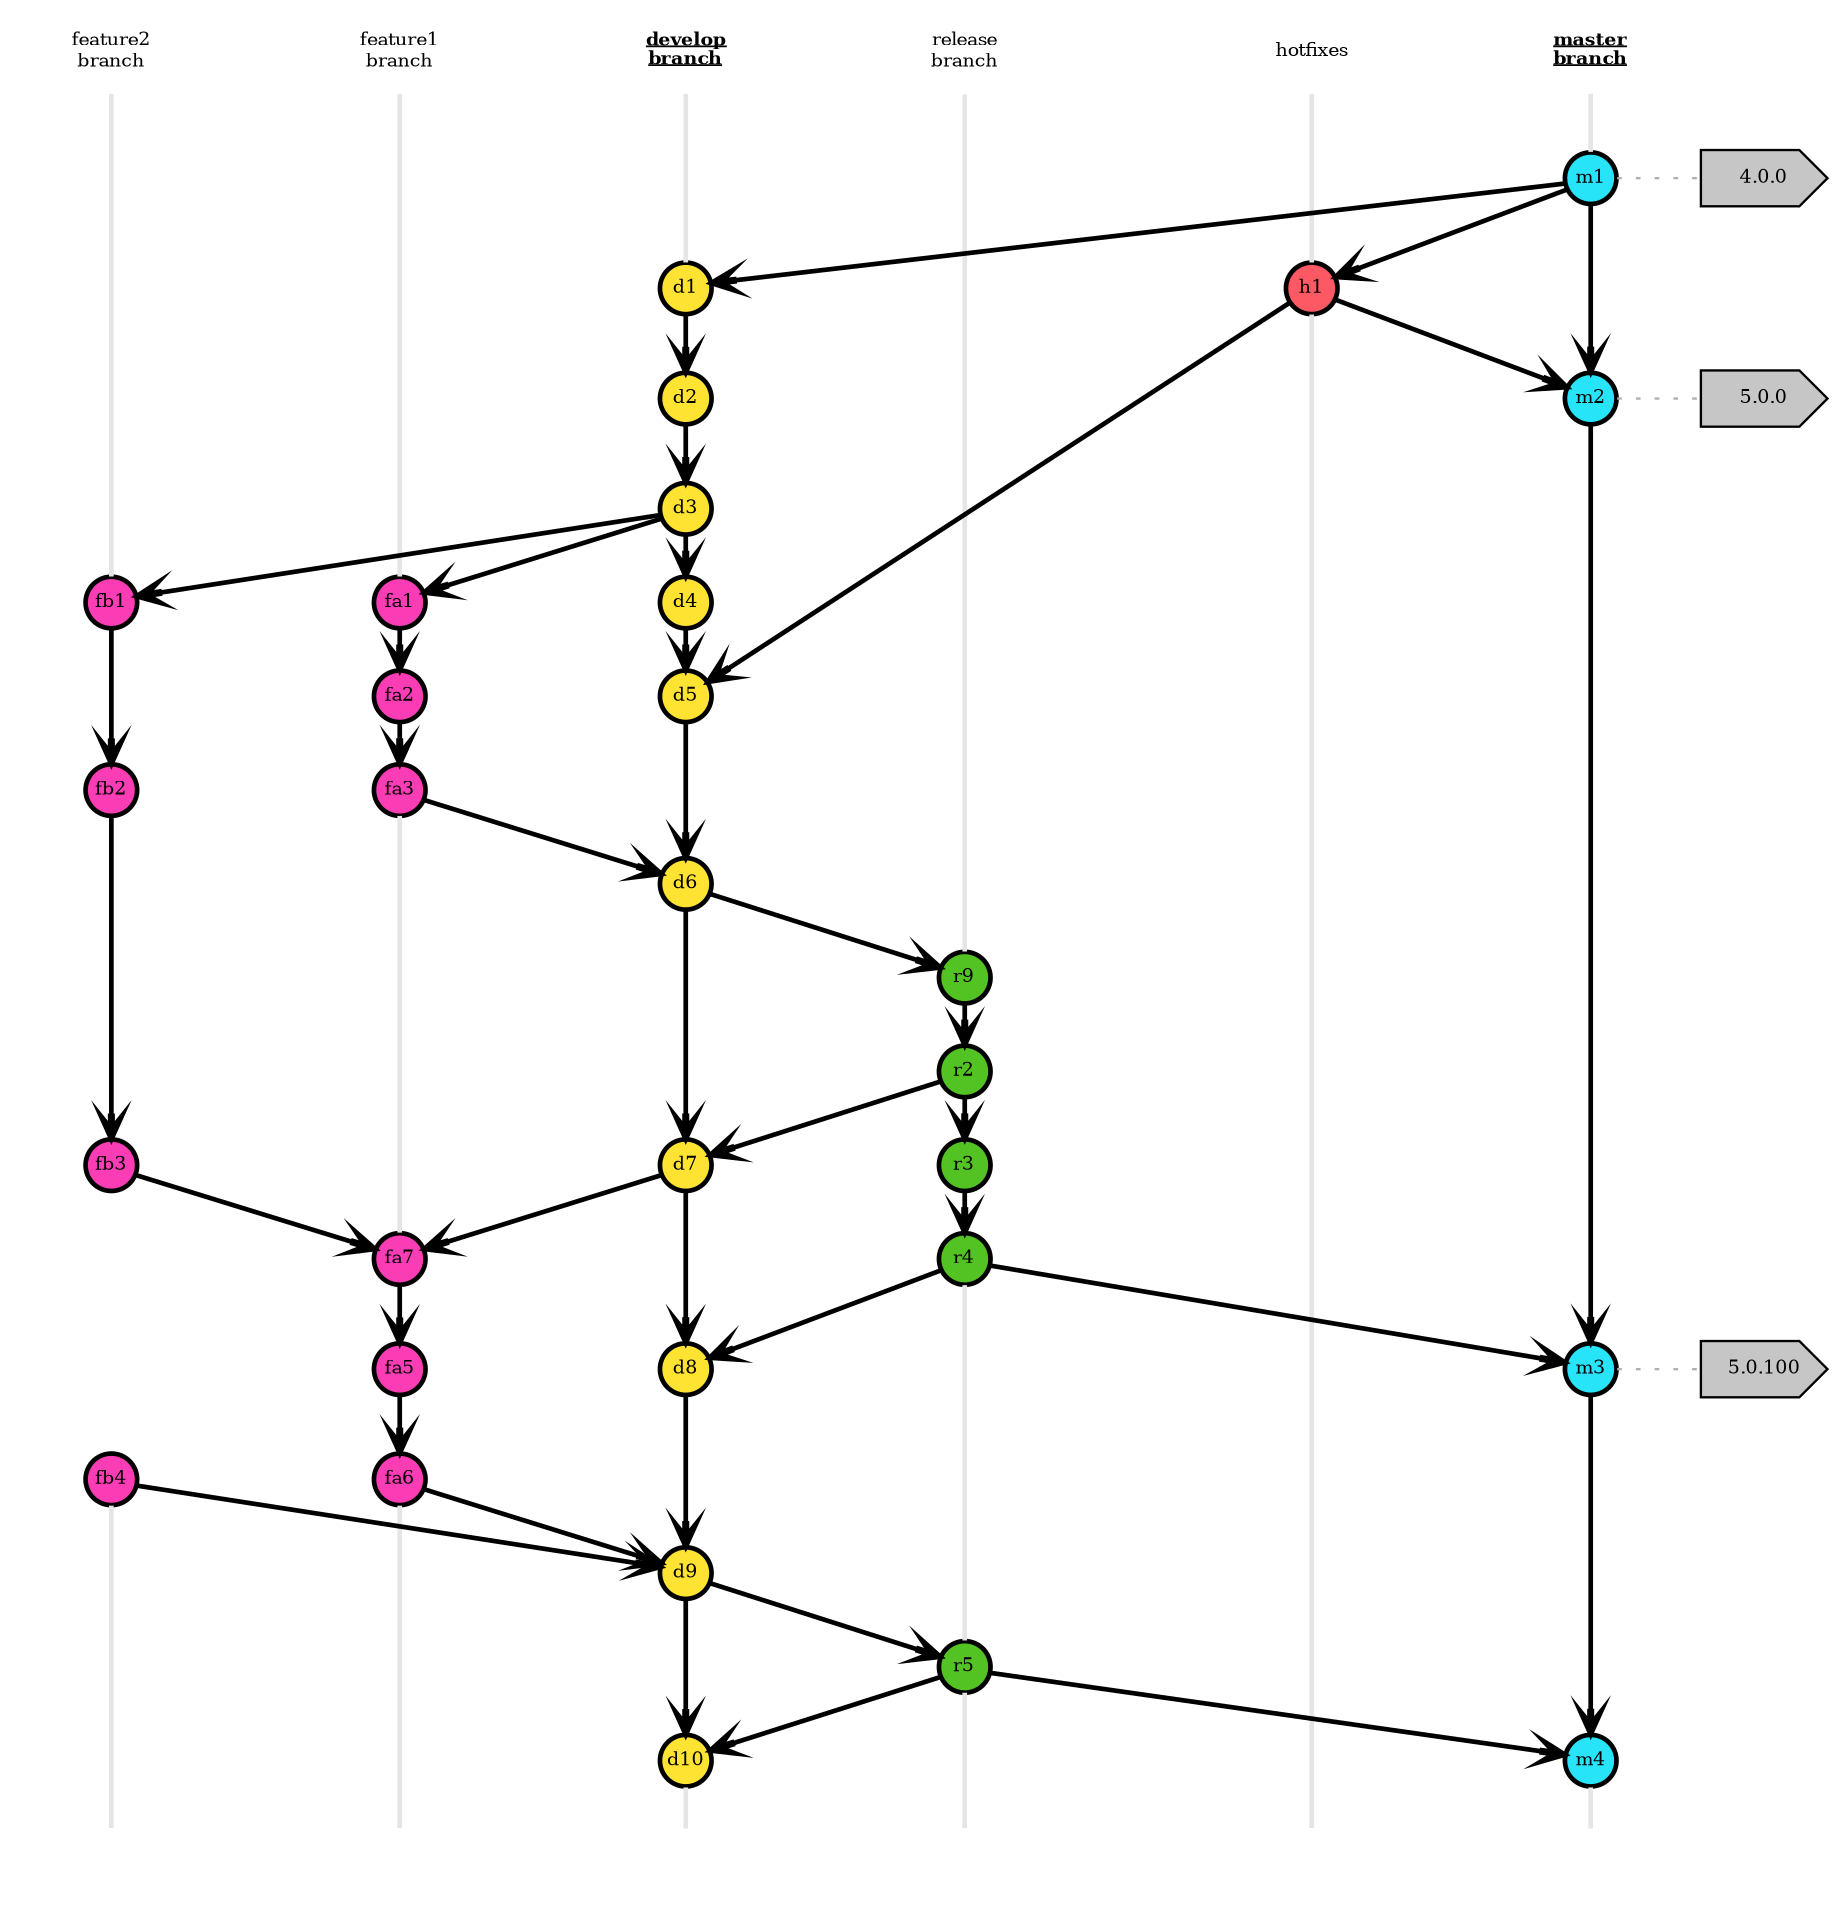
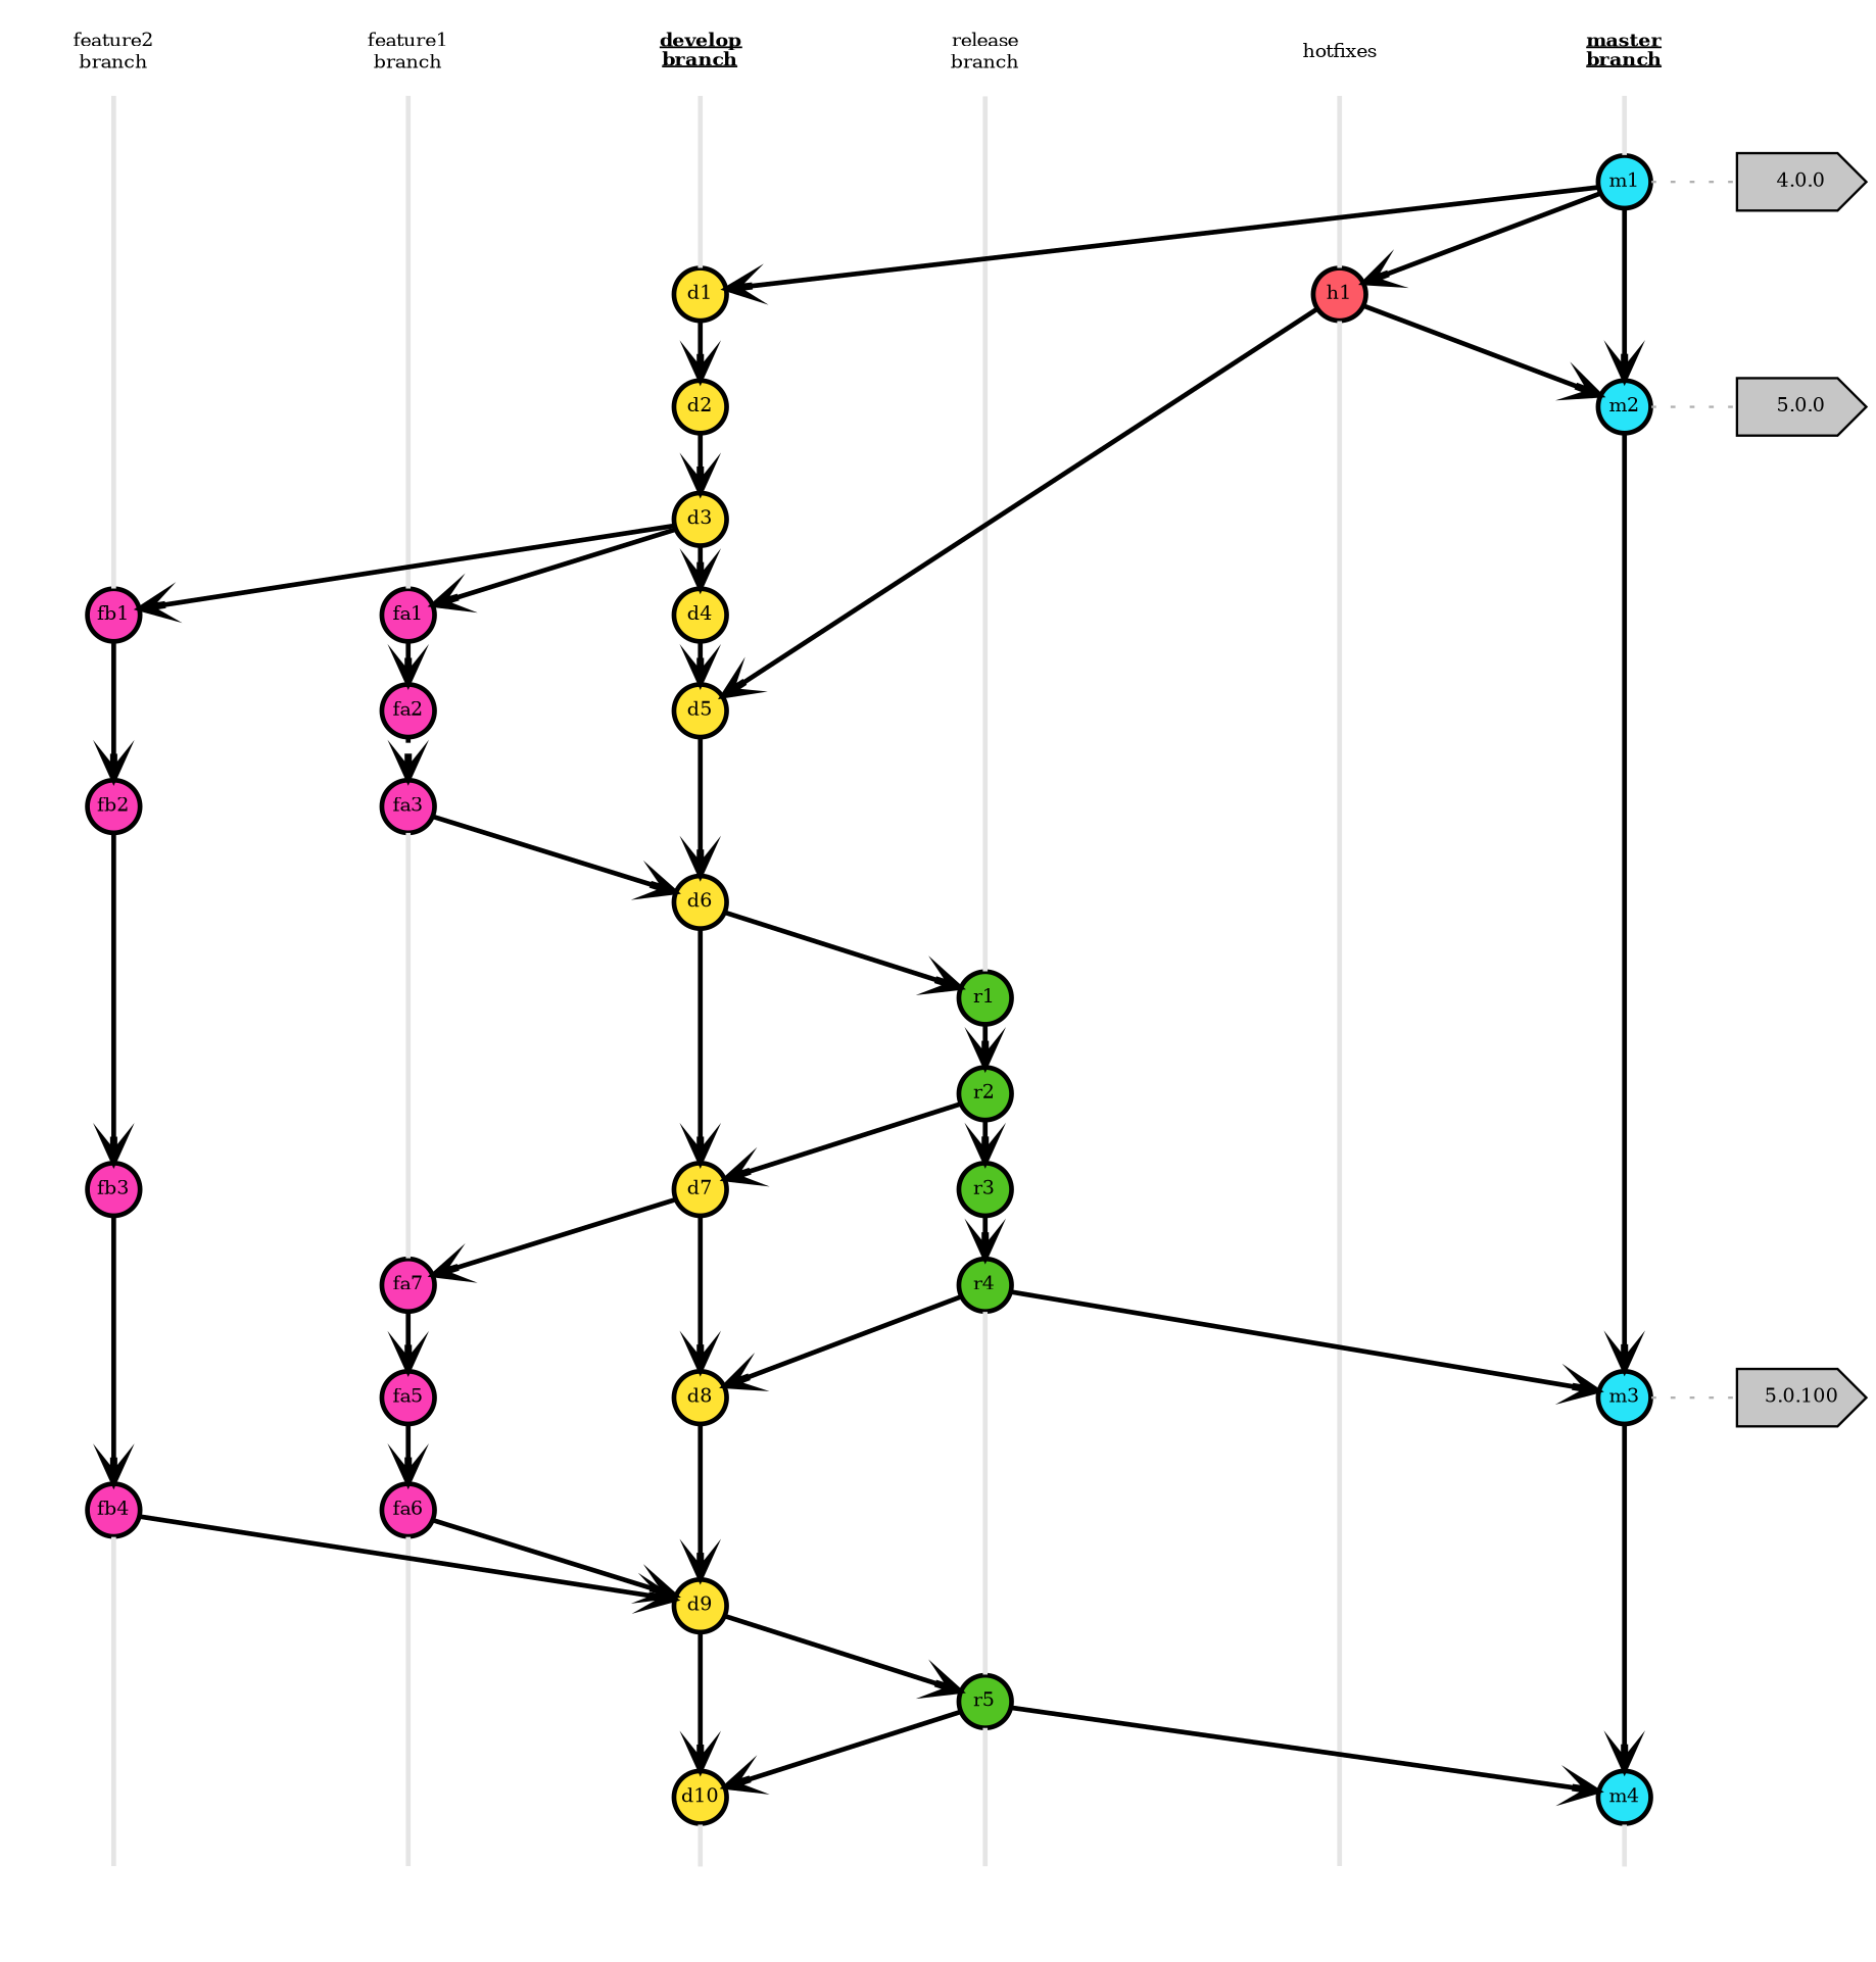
  strict digraph {
    forcelabels=false
    nodesep=0.5
    rankdir=TB
    ranksep=0.25
    splines=line
    node [color=black fillcolor=none fixedsize=true font=Consolas fontcolor=black fontsize="8pt" group=develop margin="0.11,0.055" penwidth=2 shape=circle style=filled]
    edge [arrowhead=vee color=black penwidth=2]
    n1 [fixedsize=false group="feature 1" label="feature1\nbranch" margin=0.05 penwidth=0 shape=none]
    n2 [fixedsize=false label=<<B><U>develop<BR/>branch</U></B>> margin=0.05 penwidth=0 shape=none]
    n3 [fixedsize=false group="feature 2" label="feature2\nbranch" margin=0.05 penwidth=0 shape=none]
    n4 [fixedsize=false group=releasebranch label="release\nbranch" margin=0.05 penwidth=0 shape=none]
    n5 [fixedsize=false group=hotfixes label=hotfixes margin=0.05 penwidth=0 shape=none]
    n6 [fixedsize=false group=master label=<<B><U>master<BR/>branch</U></B>> margin=0.05 penwidth=0 shape=none]
    feature1branchEnd [fixedsize=false group="feature 1" margin=0.05 penwidth=0 shape=none style=invis]
    developbranchEnd [fixedsize=false margin=0.05 penwidth=0 shape=none style=invis]
    feature2branchEnd [fixedsize=false group="feature 2" margin=0.05 penwidth=0 shape=none style=invis]
    releasebranchEnd [fixedsize=false group=releasebranch margin=0.05 penwidth=0 shape=none style=invis]
    hotfixesbranchEnd [fixedsize=false group=hotfixes margin=0.05 penwidth=0 shape=none style=invis]
    masterbranchEnd [fixedsize=false group=master margin=0.05 penwidth=0 shape=none style=invis]
    fa6 [fillcolor="#FB3DB5" group="feature 1" height=0.3 width=0.3]
    fb4 [fillcolor="#FB3DB5" group="feature 2" height=0.3 width=0.3]
    fa1 [fillcolor="#FB3DB5" group="feature 1" height=0.3 width=0.3]
    fb1 [fillcolor="#FB3DB5" group="feature 2" height=0.3 width=0.3]
    n17 [fillcolor="#C6C6C6" fixedsize=false label="4.0.0" penwidth=1 shape=cds group=""]
    m1 [fillcolor="#27E4F9" group=master height=0.3 width=0.3]
    n19 [fillcolor="#C6C6C6" fixedsize=false label="5.0.0" penwidth=1 shape=cds group=""]
    m2 [fillcolor="#27E4F9" group=master height=0.3 width=0.3]
    n21 [fillcolor="#C6C6C6" fixedsize=false label="5.0.100" penwidth=1 shape=cds group=""]
    m3 [fillcolor="#27E4F9" group=master height=0.3 width=0.3]
    fa2 [fillcolor="#FB3DB5" group="feature 1" height=0.3 width=0.3]
    fa3 [fillcolor="#FB3DB5" group="feature 1" height=0.3 width=0.3]
    n25 [fillcolor="#FB3DB5" group="feature 1" height=0.3 label=fa7 width=0.3]
    fa5 [fillcolor="#FB3DB5" group="feature 1" height=0.3 width=0.3]
    d1 [fillcolor="#FFE333" height=0.3 width=0.3]
-   r1 [fillcolor="#52C322" group=releasebranch height=0.3 width=0.3 label=r9]
+   r1 [fillcolor="#52C322" group=releasebranch height=0.3 width=0.3]
    h1 [fillcolor="#FD5965" group=hotfixes height=0.3 width=0.3]
    d9 [fillcolor="#FFE333" height=0.3 width=0.3]
    fb2 [fillcolor="#FB3DB5" group="feature 2" height=0.3 width=0.3]
    m4 [fillcolor="#27E4F9" group=master height=0.3 width=0.3]
    d6 [fillcolor="#FFE333" height=0.3 width=0.3]
    d2 [fillcolor="#FFE333" height=0.3 width=0.3]
    r2 [fillcolor="#52C322" group=releasebranch height=0.3 width=0.3]
    d5 [fillcolor="#FFE333" height=0.3 width=0.3]
    r3 [fillcolor="#52C322" group=releasebranch height=0.3 width=0.3]
    d7 [fillcolor="#FFE333" height=0.3 width=0.3]
    r4 [fillcolor="#52C322" group=releasebranch height=0.3 width=0.3]
    d8 [fillcolor="#FFE333" height=0.3 width=0.3]
    r5 [fillcolor="#52C322" group=releasebranch height=0.3 width=0.3]
    d10 [fillcolor="#FFE333" height=0.3 width=0.3]
    d3 [fillcolor="#FFE333" height=0.3 width=0.3]
    d4 [fillcolor="#FFE333" height=0.3 width=0.3]
    fb3 [fillcolor="#FB3DB5" group="feature 2" height=0.3 width=0.3]
    subgraph sub_1 {
      rank=same
      n1
      n2
      n3
      n4
      n5
      n6
    }
    subgraph sub_2 {
      rank=max
      feature1branchEnd
      developbranchEnd
      feature2branchEnd
      releasebranchEnd
      hotfixesbranchEnd
      masterbranchEnd
    }
    subgraph sub_3 {
      rank=same
      fa6
      fb4
    }
    subgraph sub_4 {
      rank=same
      fa1
      fb1
    }
    subgraph sub_5 {
      rank=same
      n17
      m1
    }
    subgraph sub_6 {
      rank=same
      n19
      m2
    }
    subgraph sub_7 {
      rank=same
      n21
      m3
    }
    subgraph sub_8 {
      fa1
      fa2
      fa3
    }
    subgraph sub_9 {
      fa6
      n25
      fa5
    }
    n1 -> n2 [style=invis]
    n1 -> fa1 [arrowhead=none color=gray90]
    n2 -> n4 [style=invis]
    n2 -> d1 [arrowhead=none color=gray90]
    n3 -> n1 [style=invis]
    n3 -> fb1 [arrowhead=none color=gray90]
    n4 -> n5 [style=invis]
    n4 -> r1 [arrowhead=none color=gray90]
    n5 -> n6 [style=invis]
    n5 -> h1 [arrowhead=none color=gray90]
    n6 -> m1 [arrowhead=none color=grey90]
    feature1branchEnd -> developbranchEnd [style=invis]
    developbranchEnd -> releasebranchEnd [style=invis]
    feature2branchEnd -> feature1branchEnd [style=invis]
    releasebranchEnd -> hotfixesbranchEnd [style=invis]
    hotfixesbranchEnd -> masterbranchEnd [style=invis]
    fa6 -> feature1branchEnd [arrowhead=none color=gray90]
    fa6 -> d9
    fb4 -> feature2branchEnd [arrowhead=none color=gray90]
    fb4 -> d9
    fa1 -> fa2
    fb1 -> fb2
    m1 -> n17 [arrowhead=none color="#b0b0b0" penwidth=1 style=dotted]
    m1 -> m2
    m1 -> d1
    m1 -> h1
    m2 -> n19 [arrowhead=none color="#b0b0b0" penwidth=1 style=dotted]
    m2 -> m3
    m3 -> n21 [arrowhead=none color="#b0b0b0" penwidth=1 style=dotted]
    m3 -> m4
-   fa2 -> fa3
+   fa2 -> fa3 [style=dotted]
    fa3 -> n25 [arrowhead=none color=gray90]
    fa3 -> d6
    n25 -> fa5
    fa5 -> fa6
    d1 -> d2
    r1 -> r2
    h1 -> hotfixesbranchEnd [arrowhead=none color=gray90]
    h1 -> m2
    h1 -> d5
    d9 -> r5
    d9 -> d10
    fb2 -> fb3
    m4 -> masterbranchEnd [arrowhead=none color=grey90]
    d6 -> r1
    d6 -> d7
    d2 -> d3
    r2 -> r3
    r2 -> d7
    d5 -> d6
    r3 -> r4
    d7 -> n25
    d7 -> d8
    r4 -> m3
    r4 -> d8
    r4 -> r5 [arrowhead=none color=gray90]
    d8 -> d9
    r5 -> releasebranchEnd [arrowhead=none color=gray90]
    r5 -> m4
    r5 -> d10
    d10 -> developbranchEnd [arrowhead=none color=gray90]
    d3 -> fa1
    d3 -> fb1
    d3 -> d4
    d4 -> d5
-   fb3 -> n25
+   fb3 -> fb4
  }
